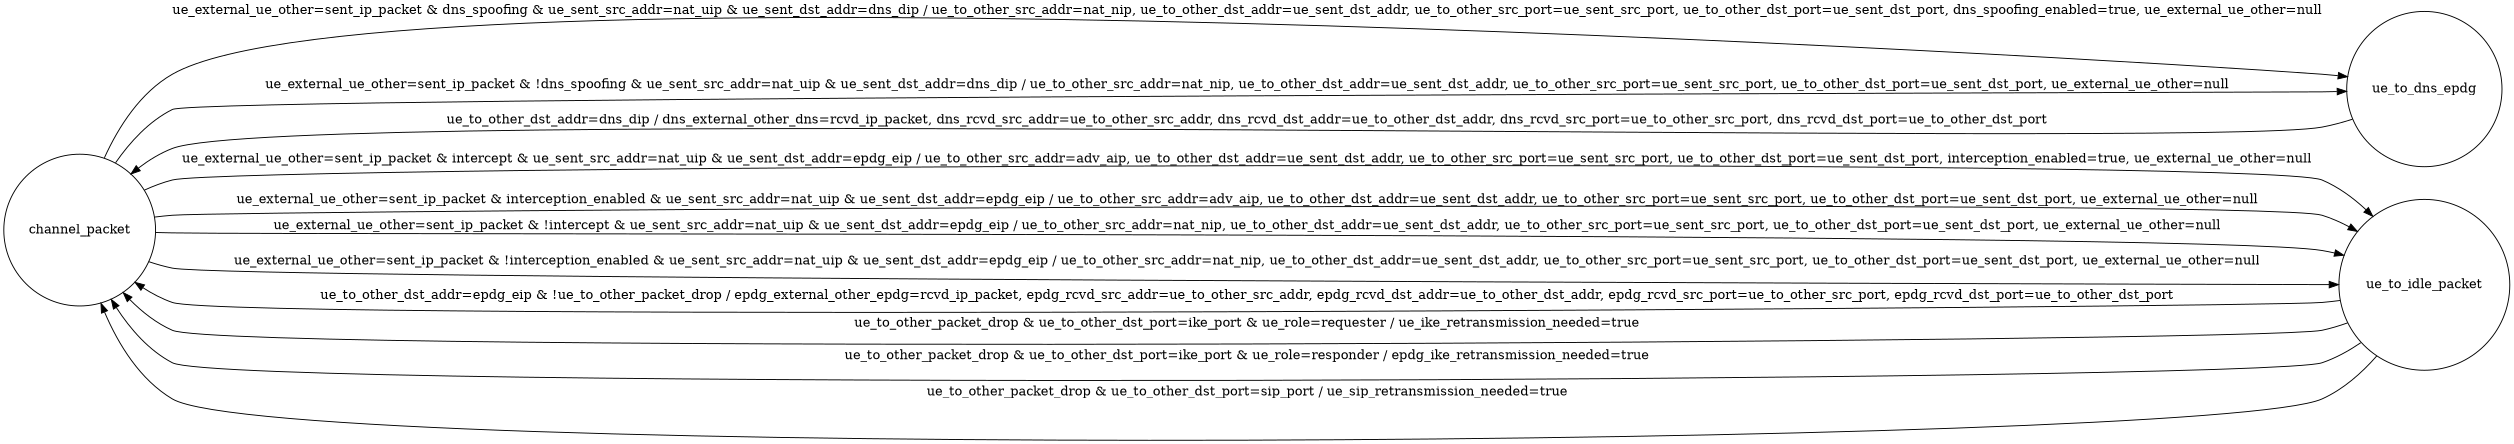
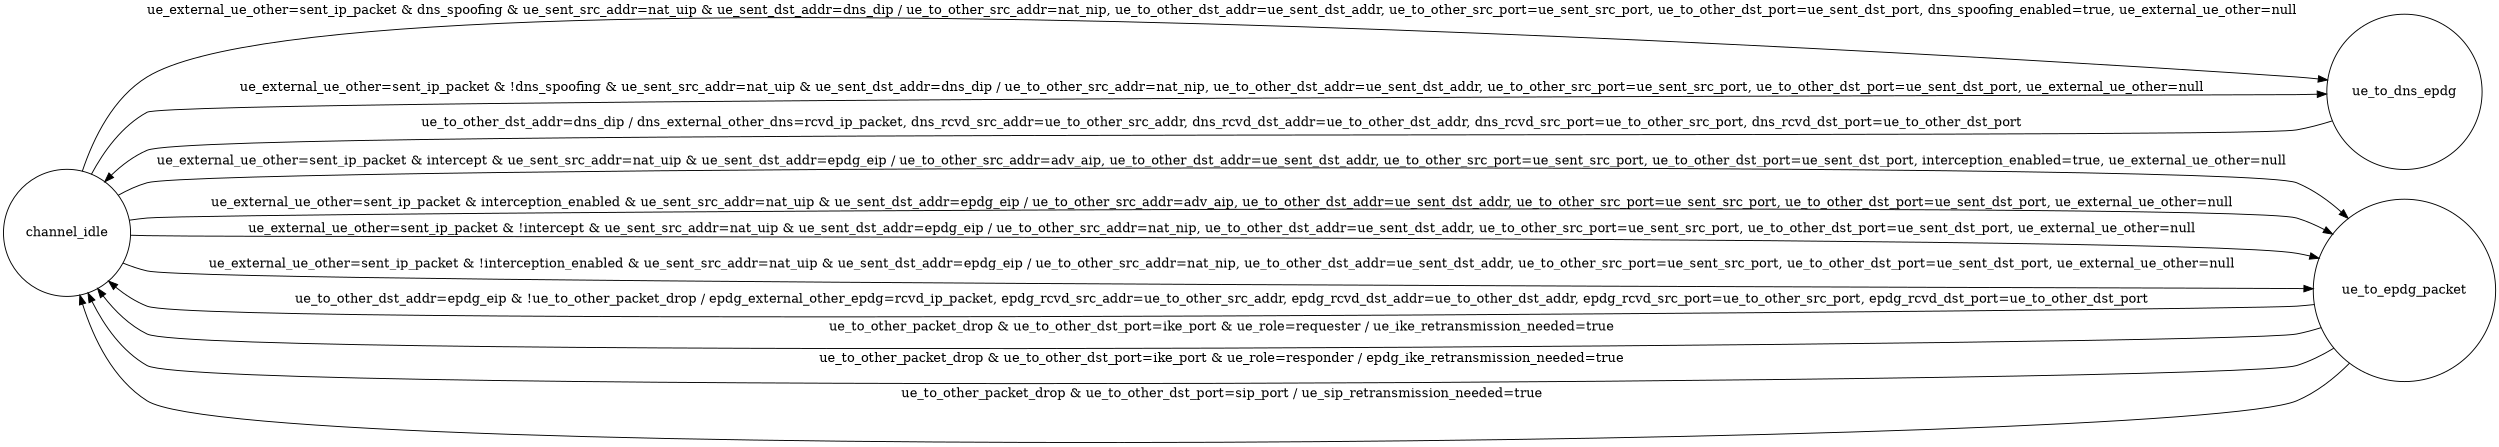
  digraph {
    rankdir=LR
    node [shape=circle]
-   n1 [label=channel_packet]
+   n1 [label=channel_idle]
    n2 [label=ue_to_dns_epdg]
-   n3 [label=ue_to_idle_packet]
+   n3 [label=ue_to_epdg_packet]
    n1 -> n2 [label="ue_external_ue_other=sent_ip_packet & dns_spoofing & ue_sent_src_addr=nat_uip & ue_sent_dst_addr=dns_dip / ue_to_other_src_addr=nat_nip, ue_to_other_dst_addr=ue_sent_dst_addr, ue_to_other_src_port=ue_sent_src_port, ue_to_other_dst_port=ue_sent_dst_port, dns_spoofing_enabled=true, ue_external_ue_other=null"]
    n1 -> n2 [label="ue_external_ue_other=sent_ip_packet & !dns_spoofing & ue_sent_src_addr=nat_uip & ue_sent_dst_addr=dns_dip / ue_to_other_src_addr=nat_nip, ue_to_other_dst_addr=ue_sent_dst_addr, ue_to_other_src_port=ue_sent_src_port, ue_to_other_dst_port=ue_sent_dst_port, ue_external_ue_other=null"]
    n1 -> n3 [label="ue_external_ue_other=sent_ip_packet & intercept & ue_sent_src_addr=nat_uip & ue_sent_dst_addr=epdg_eip / ue_to_other_src_addr=adv_aip, ue_to_other_dst_addr=ue_sent_dst_addr, ue_to_other_src_port=ue_sent_src_port, ue_to_other_dst_port=ue_sent_dst_port, interception_enabled=true, ue_external_ue_other=null"]
    n1 -> n3 [label="ue_external_ue_other=sent_ip_packet & interception_enabled & ue_sent_src_addr=nat_uip & ue_sent_dst_addr=epdg_eip / ue_to_other_src_addr=adv_aip, ue_to_other_dst_addr=ue_sent_dst_addr, ue_to_other_src_port=ue_sent_src_port, ue_to_other_dst_port=ue_sent_dst_port, ue_external_ue_other=null"]
    n1 -> n3 [label="ue_external_ue_other=sent_ip_packet & !intercept & ue_sent_src_addr=nat_uip & ue_sent_dst_addr=epdg_eip / ue_to_other_src_addr=nat_nip, ue_to_other_dst_addr=ue_sent_dst_addr, ue_to_other_src_port=ue_sent_src_port, ue_to_other_dst_port=ue_sent_dst_port, ue_external_ue_other=null"]
    n1 -> n3 [label="ue_external_ue_other=sent_ip_packet & !interception_enabled & ue_sent_src_addr=nat_uip & ue_sent_dst_addr=epdg_eip / ue_to_other_src_addr=nat_nip, ue_to_other_dst_addr=ue_sent_dst_addr, ue_to_other_src_port=ue_sent_src_port, ue_to_other_dst_port=ue_sent_dst_port, ue_external_ue_other=null"]
    n2 -> n1 [label="ue_to_other_dst_addr=dns_dip / dns_external_other_dns=rcvd_ip_packet, dns_rcvd_src_addr=ue_to_other_src_addr, dns_rcvd_dst_addr=ue_to_other_dst_addr, dns_rcvd_src_port=ue_to_other_src_port, dns_rcvd_dst_port=ue_to_other_dst_port"]
    n3 -> n1 [label="ue_to_other_dst_addr=epdg_eip & !ue_to_other_packet_drop / epdg_external_other_epdg=rcvd_ip_packet, epdg_rcvd_src_addr=ue_to_other_src_addr, epdg_rcvd_dst_addr=ue_to_other_dst_addr, epdg_rcvd_src_port=ue_to_other_src_port, epdg_rcvd_dst_port=ue_to_other_dst_port"]
    n3 -> n1 [label="ue_to_other_packet_drop & ue_to_other_dst_port=ike_port & ue_role=requester / ue_ike_retransmission_needed=true"]
    n3 -> n1 [label="ue_to_other_packet_drop & ue_to_other_dst_port=ike_port & ue_role=responder / epdg_ike_retransmission_needed=true"]
    n3 -> n1 [label="ue_to_other_packet_drop & ue_to_other_dst_port=sip_port / ue_sip_retransmission_needed=true"]
  }
